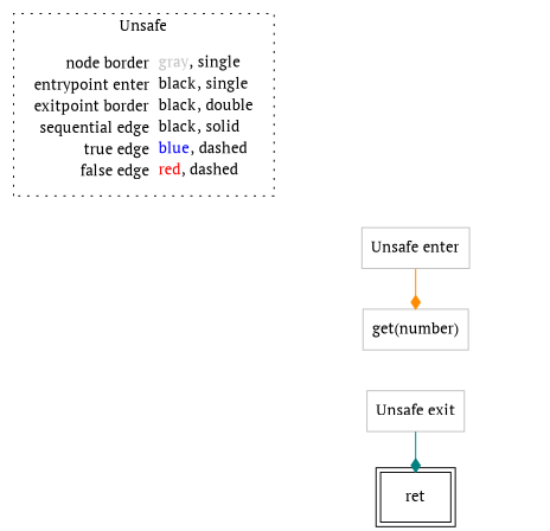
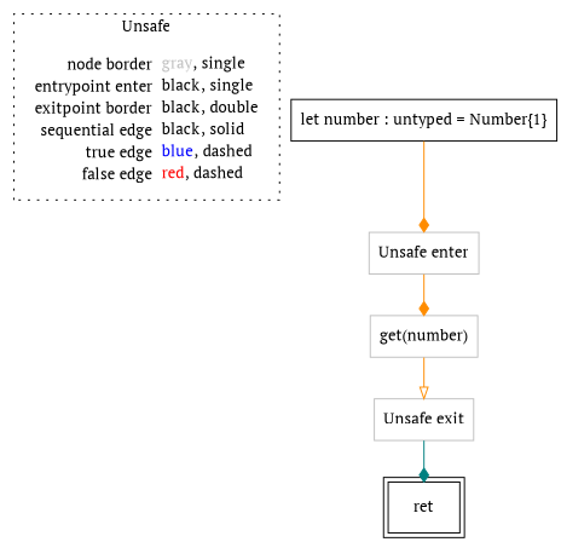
  digraph {
    fontname="PT Serif"
    node [fontname="PT Serif" shape=rect color=gray]
    edge [arrowhead=diamond color=darkorange fontname="PT Serif"]
    n1 [label=<<table border="0" cellpadding="2" cellspacing="0" cellborder="0"><tr><td align="right">node border&nbsp;</td><td align="left"><font color="gray">gray</font>, single</td></tr><tr><td align="right">entrypoint enter&nbsp;</td><td align="left"><font color="black">black</font>, single</td></tr><tr><td align="right">exitpoint border&nbsp;</td><td align="left"><font color="black">black</font>, double</td></tr><tr><td align="right">sequential edge&nbsp;</td><td align="left"><font color="black">black</font>, solid</td></tr><tr><td align="right">true edge&nbsp;</td><td align="left"><font color="blue">blue</font>, dashed</td></tr><tr><td align="right">false edge&nbsp;</td><td align="left"><font color="red">red</font>, dashed</td></tr></table>> shape=plaintext color=""]
+   n2 [color=black label=<let number : untyped = Number{1}>]
    n3 [label=<Unsafe enter>]
    n4 [label=<get(number)>]
    n5 [color=black label=<ret> peripheries=2]
    n6 [label=<Unsafe exit>]
    subgraph cluster_1 {
      label=Unsafe
      style=dotted
      n1
    }
+   n2 -> n3
    n3 -> n4
+   n4 -> n6 [arrowhead=onormal]
    n6 -> n5 [color=teal]
  }
